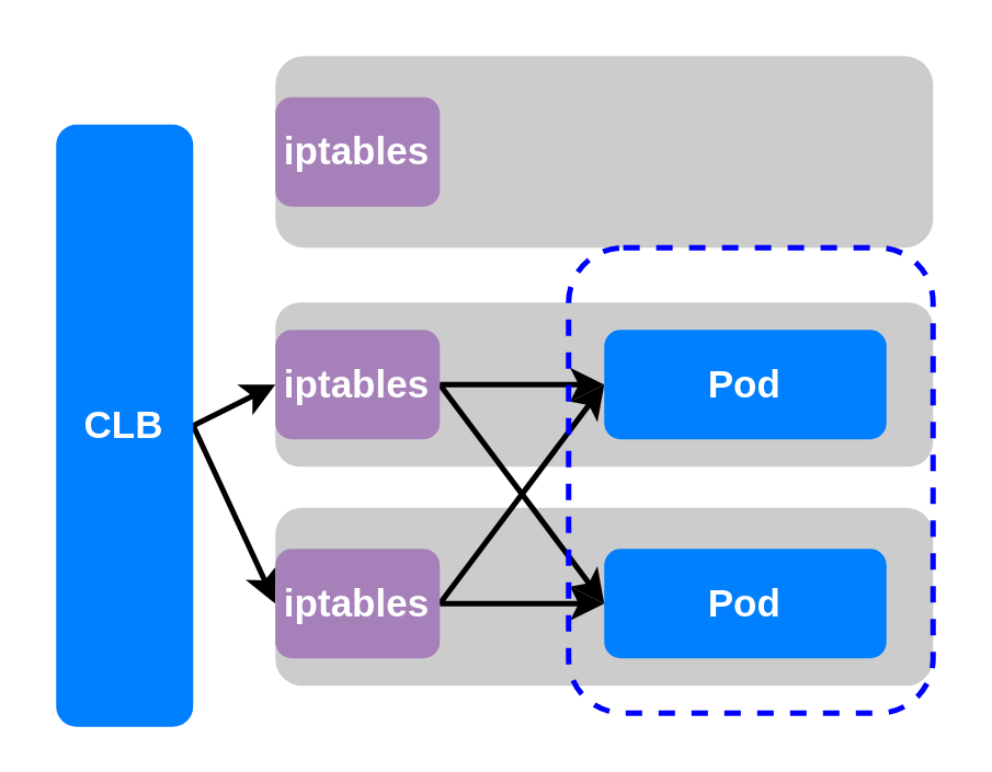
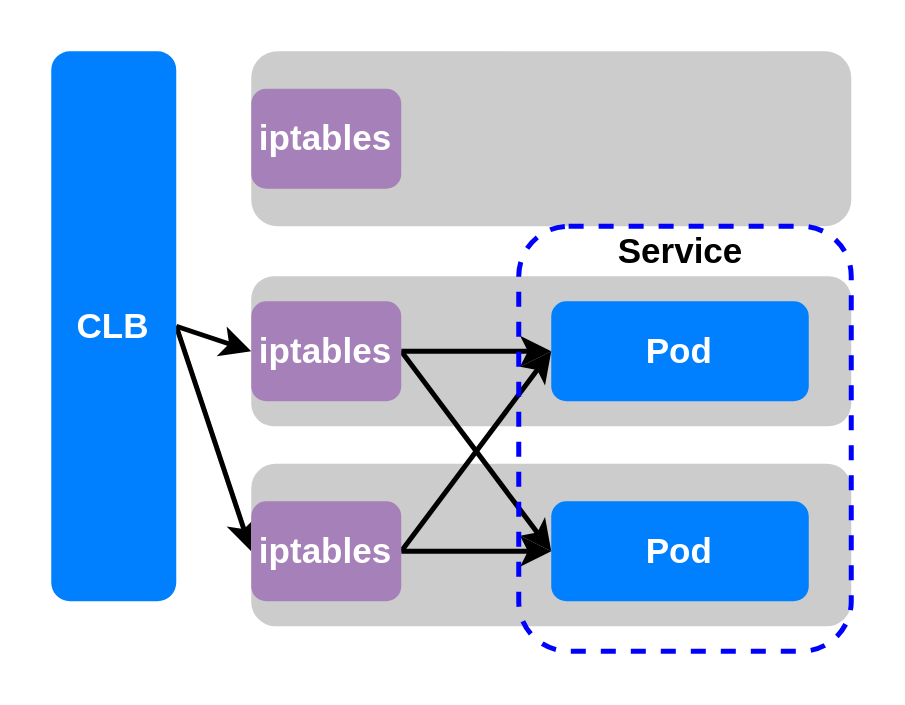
  <mxCell id="0" />
  <mxCell id="1" parent="0" />
  <mxCell id="2" style="rounded=0;orthogonalLoop=1;jettySize=auto;html=1;exitX=1;exitY=0.5;exitDx=0;exitDy=0;entryX=0;entryY=0.5;entryDx=0;entryDy=0;strokeWidth=2;" edge="1" parent="1" source="4" target="12"><mxGeometry relative="1" as="geometry" /></mxCell>
  <mxCell id="3" style="rounded=0;orthogonalLoop=1;jettySize=auto;html=1;exitX=1;exitY=0.5;exitDx=0;exitDy=0;entryX=0;entryY=0.5;entryDx=0;entryDy=0;strokeWidth=2;" edge="1" parent="1" source="4" target="15"><mxGeometry relative="1" as="geometry" /></mxCell>
- <mxCell id="4" value="CLB" style="rounded=1;whiteSpace=wrap;html=1;fillColor=#007FFF;fontStyle=1;fontSize=14;fontColor=#FFFFFF;strokeColor=none;" vertex="1" parent="1"><mxGeometry x="20" y="45" width="50" height="220" as="geometry" /></mxCell>
+ <mxCell id="4" value="CLB" style="rounded=1;whiteSpace=wrap;html=1;fillColor=#007FFF;fontStyle=1;fontSize=14;fontColor=#FFFFFF;strokeColor=none;" vertex="1" parent="1"><mxGeometry x="20" y="20" width="50" height="220" as="geometry" /></mxCell>
  <mxCell id="5" value="" style="rounded=1;whiteSpace=wrap;html=1;fillColor=#CCCCCC;strokeColor=none;" vertex="1" parent="1"><mxGeometry x="100" y="20" width="240" height="70" as="geometry" /></mxCell>
  <mxCell id="6" value="" style="rounded=1;whiteSpace=wrap;html=1;strokeColor=none;fillColor=#CCCCCC;" vertex="1" parent="1"><mxGeometry x="100" y="110" width="240" height="60" as="geometry" /></mxCell>
  <mxCell id="7" value="" style="rounded=1;whiteSpace=wrap;html=1;strokeColor=none;fillColor=#CCCCCC;" vertex="1" parent="1"><mxGeometry x="100" y="185" width="240" height="65" as="geometry" /></mxCell>
  <mxCell id="8" value="Pod" style="rounded=1;whiteSpace=wrap;html=1;fontSize=14;fontColor=#FFFFFF;fontStyle=1;strokeColor=none;fillColor=#007FFF;" vertex="1" parent="1"><mxGeometry x="220" y="120" width="103" height="40" as="geometry" /></mxCell>
  <mxCell id="9" value="Pod" style="rounded=1;whiteSpace=wrap;html=1;fontSize=14;fontColor=#FFFFFF;fontStyle=1;strokeColor=none;fillColor=#007FFF;" vertex="1" parent="1"><mxGeometry x="220" y="200" width="103" height="40" as="geometry" /></mxCell>
  <mxCell id="10" style="rounded=0;orthogonalLoop=1;jettySize=auto;html=1;exitX=1;exitY=0.5;exitDx=0;exitDy=0;entryX=0;entryY=0.5;entryDx=0;entryDy=0;strokeWidth=2;" edge="1" parent="1" source="12" target="8"><mxGeometry relative="1" as="geometry" /></mxCell>
  <mxCell id="11" style="rounded=0;orthogonalLoop=1;jettySize=auto;html=1;exitX=1;exitY=0.5;exitDx=0;exitDy=0;entryX=0;entryY=0.5;entryDx=0;entryDy=0;strokeWidth=2;" edge="1" parent="1" source="12" target="9"><mxGeometry relative="1" as="geometry" /></mxCell>
  <mxCell id="12" value="iptables" style="rounded=1;whiteSpace=wrap;html=1;fontSize=14;fontColor=#FFFFFF;fontStyle=1;strokeColor=none;fillColor=#A680B8;" vertex="1" parent="1"><mxGeometry x="100" y="120" width="60" height="40" as="geometry" /></mxCell>
  <mxCell id="13" style="edgeStyle=none;rounded=0;orthogonalLoop=1;jettySize=auto;html=1;exitX=1;exitY=0.5;exitDx=0;exitDy=0;entryX=0;entryY=0.5;entryDx=0;entryDy=0;strokeWidth=2;" edge="1" parent="1" source="15" target="8"><mxGeometry relative="1" as="geometry" /></mxCell>
  <mxCell id="14" style="edgeStyle=none;rounded=0;orthogonalLoop=1;jettySize=auto;html=1;exitX=1;exitY=0.5;exitDx=0;exitDy=0;strokeWidth=2;" edge="1" parent="1" source="15" target="9"><mxGeometry relative="1" as="geometry" /></mxCell>
  <mxCell id="15" value="iptables" style="rounded=1;whiteSpace=wrap;html=1;fontSize=14;fontColor=#FFFFFF;fontStyle=1;strokeColor=none;fillColor=#A680B8;" vertex="1" parent="1"><mxGeometry x="100" y="200" width="60" height="40" as="geometry" /></mxCell>
  <mxCell id="16" value="iptables" style="rounded=1;whiteSpace=wrap;html=1;fillColor=#A680B8;strokeColor=none;fontSize=14;fontStyle=1;fontColor=#FFFFFF;" vertex="1" parent="1"><mxGeometry x="100" y="35" width="60" height="40" as="geometry" /></mxCell>
  <mxCell id="17" value="" style="rounded=1;whiteSpace=wrap;html=1;fillColor=none;fontSize=14;fontColor=#FFFFFF;strokeColor=#0000FF;dashed=1;strokeWidth=2;" vertex="1" parent="1"><mxGeometry x="207" y="90" width="133" height="170" as="geometry" /></mxCell>
+ <mxCell id="18" value="Service" style="text;html=1;strokeColor=none;fillColor=none;align=center;verticalAlign=middle;whiteSpace=wrap;rounded=0;dashed=1;fontSize=14;fontColor=#000000;fontStyle=1" vertex="1" parent="1"><mxGeometry x="251.5" y="90" width="40" height="20" as="geometry" /></mxCell>
